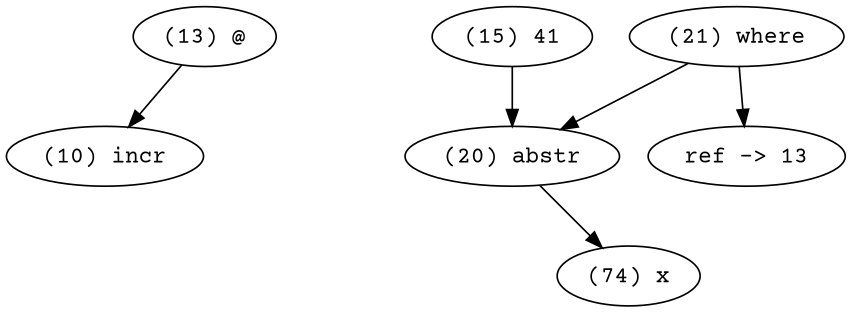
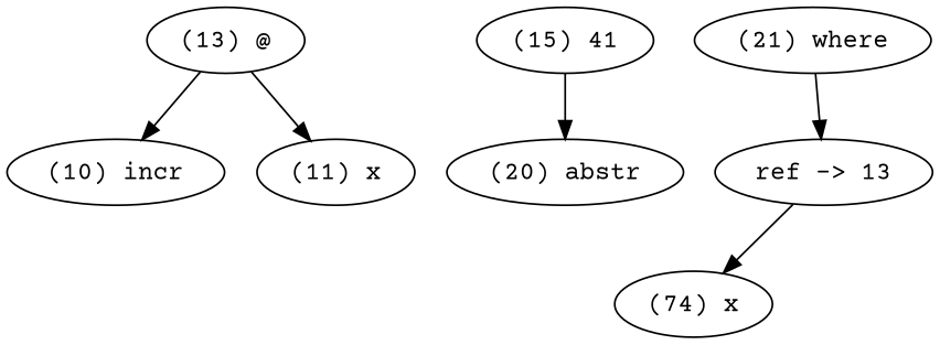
  digraph {
    fontname="Courier Prime"
    node [fontname="Courier Prime"]
    edge [fontname="Courier Prime"]
    "(13) @"
    "(10) incr"
+   "(11) x"
    n4 [label="(74) x"]
    "(20) abstr"
    "(15) 41"
    "(21) where"
    "ref -> 13"
    "(13) @" -> "(10) incr"
-   "(20) abstr" -> n4
+   "(13) @" -> "(11) x"
+   "ref -> 13" -> n4
    "(15) 41" -> "(20) abstr"
-   "(21) where" -> "(20) abstr"
    "(21) where" -> "ref -> 13"
  }
